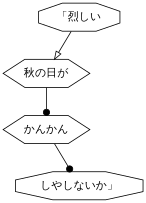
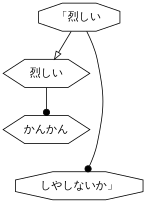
  digraph {
    fontname="Patrick Hand"
    node [fontname="Patrick Hand" shape=octagon]
    edge [arrowhead=dot fontname="Patrick Hand"]
    n1 [label="「烈しい"]
-   n2 [label="秋の日が" shape=hexagon]
+   n2 [label="烈しい" shape=hexagon]
    n3 [label="かんかん" shape=hexagon]
    n4 [label="しやしないか」"]
    n1 -> n2 [arrowhead=onormal]
    n2 -> n3
-   n3 -> n4
+   n1 -> n4
  }
